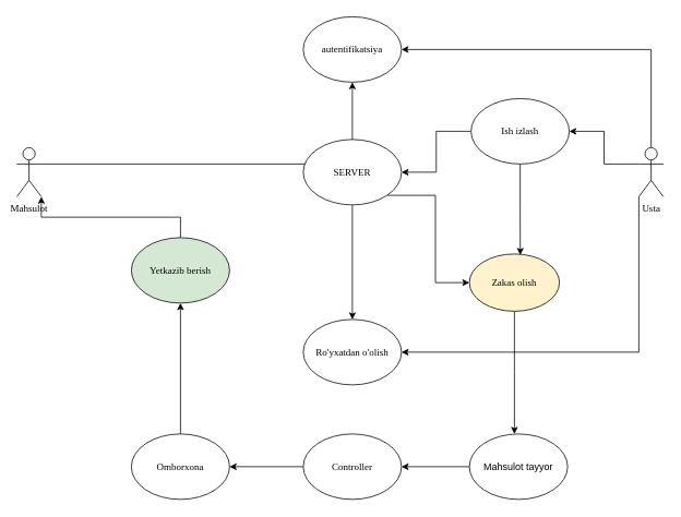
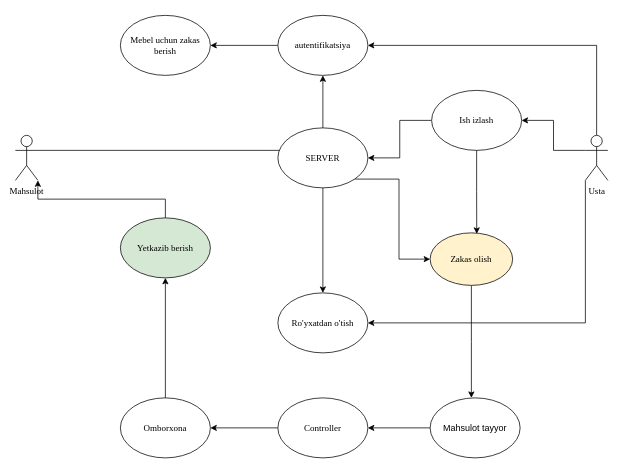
  <mxCell id="0" />
  <mxCell id="1" parent="0" />
  <mxCell id="2" style="edgeStyle=orthogonalEdgeStyle;rounded=0;orthogonalLoop=1;jettySize=auto;html=1;exitX=1;exitY=0.333;exitDx=0;exitDy=0;exitPerimeter=0;" edge="1" parent="1" source="3" target="7"><mxGeometry relative="1" as="geometry" /></mxCell>
  <mxCell id="3" value="Mahsulot" style="shape=umlActor;verticalLabelPosition=bottom;verticalAlign=top;html=1;outlineConnect=0;labelBackgroundColor=none;fontFamily=Comic Sans MS;" vertex="1" parent="1"><mxGeometry x="20" y="180" width="30" height="60" as="geometry" /></mxCell>
  <mxCell id="4" style="edgeStyle=orthogonalEdgeStyle;rounded=0;orthogonalLoop=1;jettySize=auto;html=1;exitX=0.5;exitY=0;exitDx=0;exitDy=0;entryX=0.5;entryY=1;entryDx=0;entryDy=0;" edge="1" parent="1" source="6" target="9"><mxGeometry relative="1" as="geometry" /></mxCell>
  <mxCell id="5" style="edgeStyle=orthogonalEdgeStyle;rounded=0;orthogonalLoop=1;jettySize=auto;html=1;exitX=1;exitY=1;exitDx=0;exitDy=0;entryX=0;entryY=0.5;entryDx=0;entryDy=0;" edge="1" parent="1" source="6" target="21"><mxGeometry relative="1" as="geometry" /></mxCell>
  <mxCell id="6" value="SERVER" style="ellipse;whiteSpace=wrap;html=1;fontFamily=Comic Sans MS;" vertex="1" parent="1"><mxGeometry x="370" y="170" width="120" height="80" as="geometry" /></mxCell>
- <mxCell id="7" value="Ro'yxatdan o'olish" style="ellipse;whiteSpace=wrap;html=1;fontFamily=Comic Sans MS;" vertex="1" parent="1"><mxGeometry x="370" y="390" width="120" height="80" as="geometry" /></mxCell>
+ <mxCell id="7" value="Ro'yxatdan o'tish" style="ellipse;whiteSpace=wrap;html=1;fontFamily=Comic Sans MS;" vertex="1" parent="1"><mxGeometry x="370" y="390" width="120" height="80" as="geometry" /></mxCell>
+ <mxCell id="8" style="edgeStyle=orthogonalEdgeStyle;rounded=0;orthogonalLoop=1;jettySize=auto;html=1;exitX=0;exitY=0.5;exitDx=0;exitDy=0;entryX=1;entryY=0.5;entryDx=0;entryDy=0;" edge="1" parent="1" source="9" target="10"><mxGeometry relative="1" as="geometry" /></mxCell>
  <mxCell id="9" value="autentifikatsiya" style="ellipse;whiteSpace=wrap;html=1;fontFamily=Comic Sans MS;" vertex="1" parent="1"><mxGeometry x="370" y="20" width="120" height="80" as="geometry" /></mxCell>
+ <mxCell id="10" value="Mebel uchun zakas berish" style="ellipse;whiteSpace=wrap;html=1;fontFamily=Comic Sans MS;" vertex="1" parent="1"><mxGeometry x="160" y="20" width="120" height="80" as="geometry" /></mxCell>
  <mxCell id="11" style="edgeStyle=orthogonalEdgeStyle;rounded=0;orthogonalLoop=1;jettySize=auto;html=1;exitX=0;exitY=1;exitDx=0;exitDy=0;exitPerimeter=0;entryX=1;entryY=0.5;entryDx=0;entryDy=0;" edge="1" parent="1" source="14" target="7"><mxGeometry relative="1" as="geometry" /></mxCell>
  <mxCell id="12" style="edgeStyle=orthogonalEdgeStyle;rounded=0;orthogonalLoop=1;jettySize=auto;html=1;exitX=0.5;exitY=0;exitDx=0;exitDy=0;exitPerimeter=0;entryX=1;entryY=0.5;entryDx=0;entryDy=0;" edge="1" parent="1" source="14" target="9"><mxGeometry relative="1" as="geometry" /></mxCell>
  <mxCell id="13" style="edgeStyle=orthogonalEdgeStyle;rounded=0;orthogonalLoop=1;jettySize=auto;html=1;exitX=0;exitY=0.333;exitDx=0;exitDy=0;exitPerimeter=0;entryX=1;entryY=0.5;entryDx=0;entryDy=0;" edge="1" parent="1" source="14" target="16"><mxGeometry relative="1" as="geometry" /></mxCell>
  <mxCell id="14" value="Usta" style="shape=umlActor;verticalLabelPosition=bottom;verticalAlign=top;html=1;outlineConnect=0;fontFamily=Comic Sans MS;" vertex="1" parent="1"><mxGeometry x="780" y="180" width="30" height="60" as="geometry" /></mxCell>
  <mxCell id="15" style="edgeStyle=orthogonalEdgeStyle;rounded=0;orthogonalLoop=1;jettySize=auto;html=1;exitX=0;exitY=0.5;exitDx=0;exitDy=0;" edge="1" parent="1" source="16" target="6"><mxGeometry relative="1" as="geometry" /></mxCell>
  <mxCell id="16" value="Ish izlash" style="ellipse;whiteSpace=wrap;html=1;fontFamily=Comic Sans MS;" vertex="1" parent="1"><mxGeometry x="575" y="120" width="120" height="80" as="geometry" /></mxCell>
  <mxCell id="17" value="Yetkazib berish" style="ellipse;whiteSpace=wrap;html=1;fontFamily=Comic Sans MS;fillColor=#d5e8d4;" vertex="1" parent="1"><mxGeometry x="160" y="290" width="120" height="80" as="geometry" /></mxCell>
  <mxCell id="18" style="edgeStyle=orthogonalEdgeStyle;rounded=0;orthogonalLoop=1;jettySize=auto;html=1;exitX=0.5;exitY=0;exitDx=0;exitDy=0;" edge="1" parent="1" source="19" target="17"><mxGeometry relative="1" as="geometry" /></mxCell>
  <mxCell id="19" value="Omborxona" style="ellipse;whiteSpace=wrap;html=1;fontFamily=Comic Sans MS;" vertex="1" parent="1"><mxGeometry x="160" y="530" width="120" height="80" as="geometry" /></mxCell>
  <mxCell id="20" style="edgeStyle=orthogonalEdgeStyle;rounded=0;orthogonalLoop=1;jettySize=auto;html=1;exitX=0.5;exitY=1;exitDx=0;exitDy=0;" edge="1" parent="1" source="21"><mxGeometry relative="1" as="geometry"><mxPoint x="628" y="530" as="targetPoint" /></mxGeometry></mxCell>
  <mxCell id="21" value="Zakas olish" style="ellipse;whiteSpace=wrap;html=1;fontFamily=Comic Sans MS;fillColor=#fff2cc;" vertex="1" parent="1"><mxGeometry x="573" y="310" width="110" height="70" as="geometry" /></mxCell>
  <mxCell id="22" style="edgeStyle=orthogonalEdgeStyle;rounded=0;orthogonalLoop=1;jettySize=auto;html=1;exitX=0;exitY=0.5;exitDx=0;exitDy=0;entryX=1;entryY=0.5;entryDx=0;entryDy=0;" edge="1" parent="1" source="23" target="19"><mxGeometry relative="1" as="geometry" /></mxCell>
  <mxCell id="23" value="Controller" style="ellipse;whiteSpace=wrap;html=1;fontFamily=Comic Sans MS;" vertex="1" parent="1"><mxGeometry x="370" y="530" width="120" height="80" as="geometry" /></mxCell>
  <mxCell id="24" style="edgeStyle=orthogonalEdgeStyle;rounded=0;orthogonalLoop=1;jettySize=auto;html=1;exitX=0.5;exitY=1;exitDx=0;exitDy=0;entryX=0.565;entryY=0.017;entryDx=0;entryDy=0;entryPerimeter=0;" edge="1" parent="1" source="16" target="21"><mxGeometry relative="1" as="geometry" /></mxCell>
  <mxCell id="25" style="edgeStyle=orthogonalEdgeStyle;rounded=0;orthogonalLoop=1;jettySize=auto;html=1;exitX=0;exitY=0.5;exitDx=0;exitDy=0;entryX=1;entryY=0.5;entryDx=0;entryDy=0;" edge="1" parent="1" source="26" target="23"><mxGeometry relative="1" as="geometry" /></mxCell>
  <mxCell id="26" value="Mahsulot tayyor" style="ellipse;whiteSpace=wrap;html=1;" vertex="1" parent="1"><mxGeometry x="573" y="530" width="120" height="80" as="geometry" /></mxCell>
  <mxCell id="27" style="edgeStyle=orthogonalEdgeStyle;rounded=0;orthogonalLoop=1;jettySize=auto;html=1;exitX=0.5;exitY=0;exitDx=0;exitDy=0;entryX=1;entryY=1;entryDx=0;entryDy=0;entryPerimeter=0;" edge="1" parent="1" source="17" target="3"><mxGeometry relative="1" as="geometry" /></mxCell>
